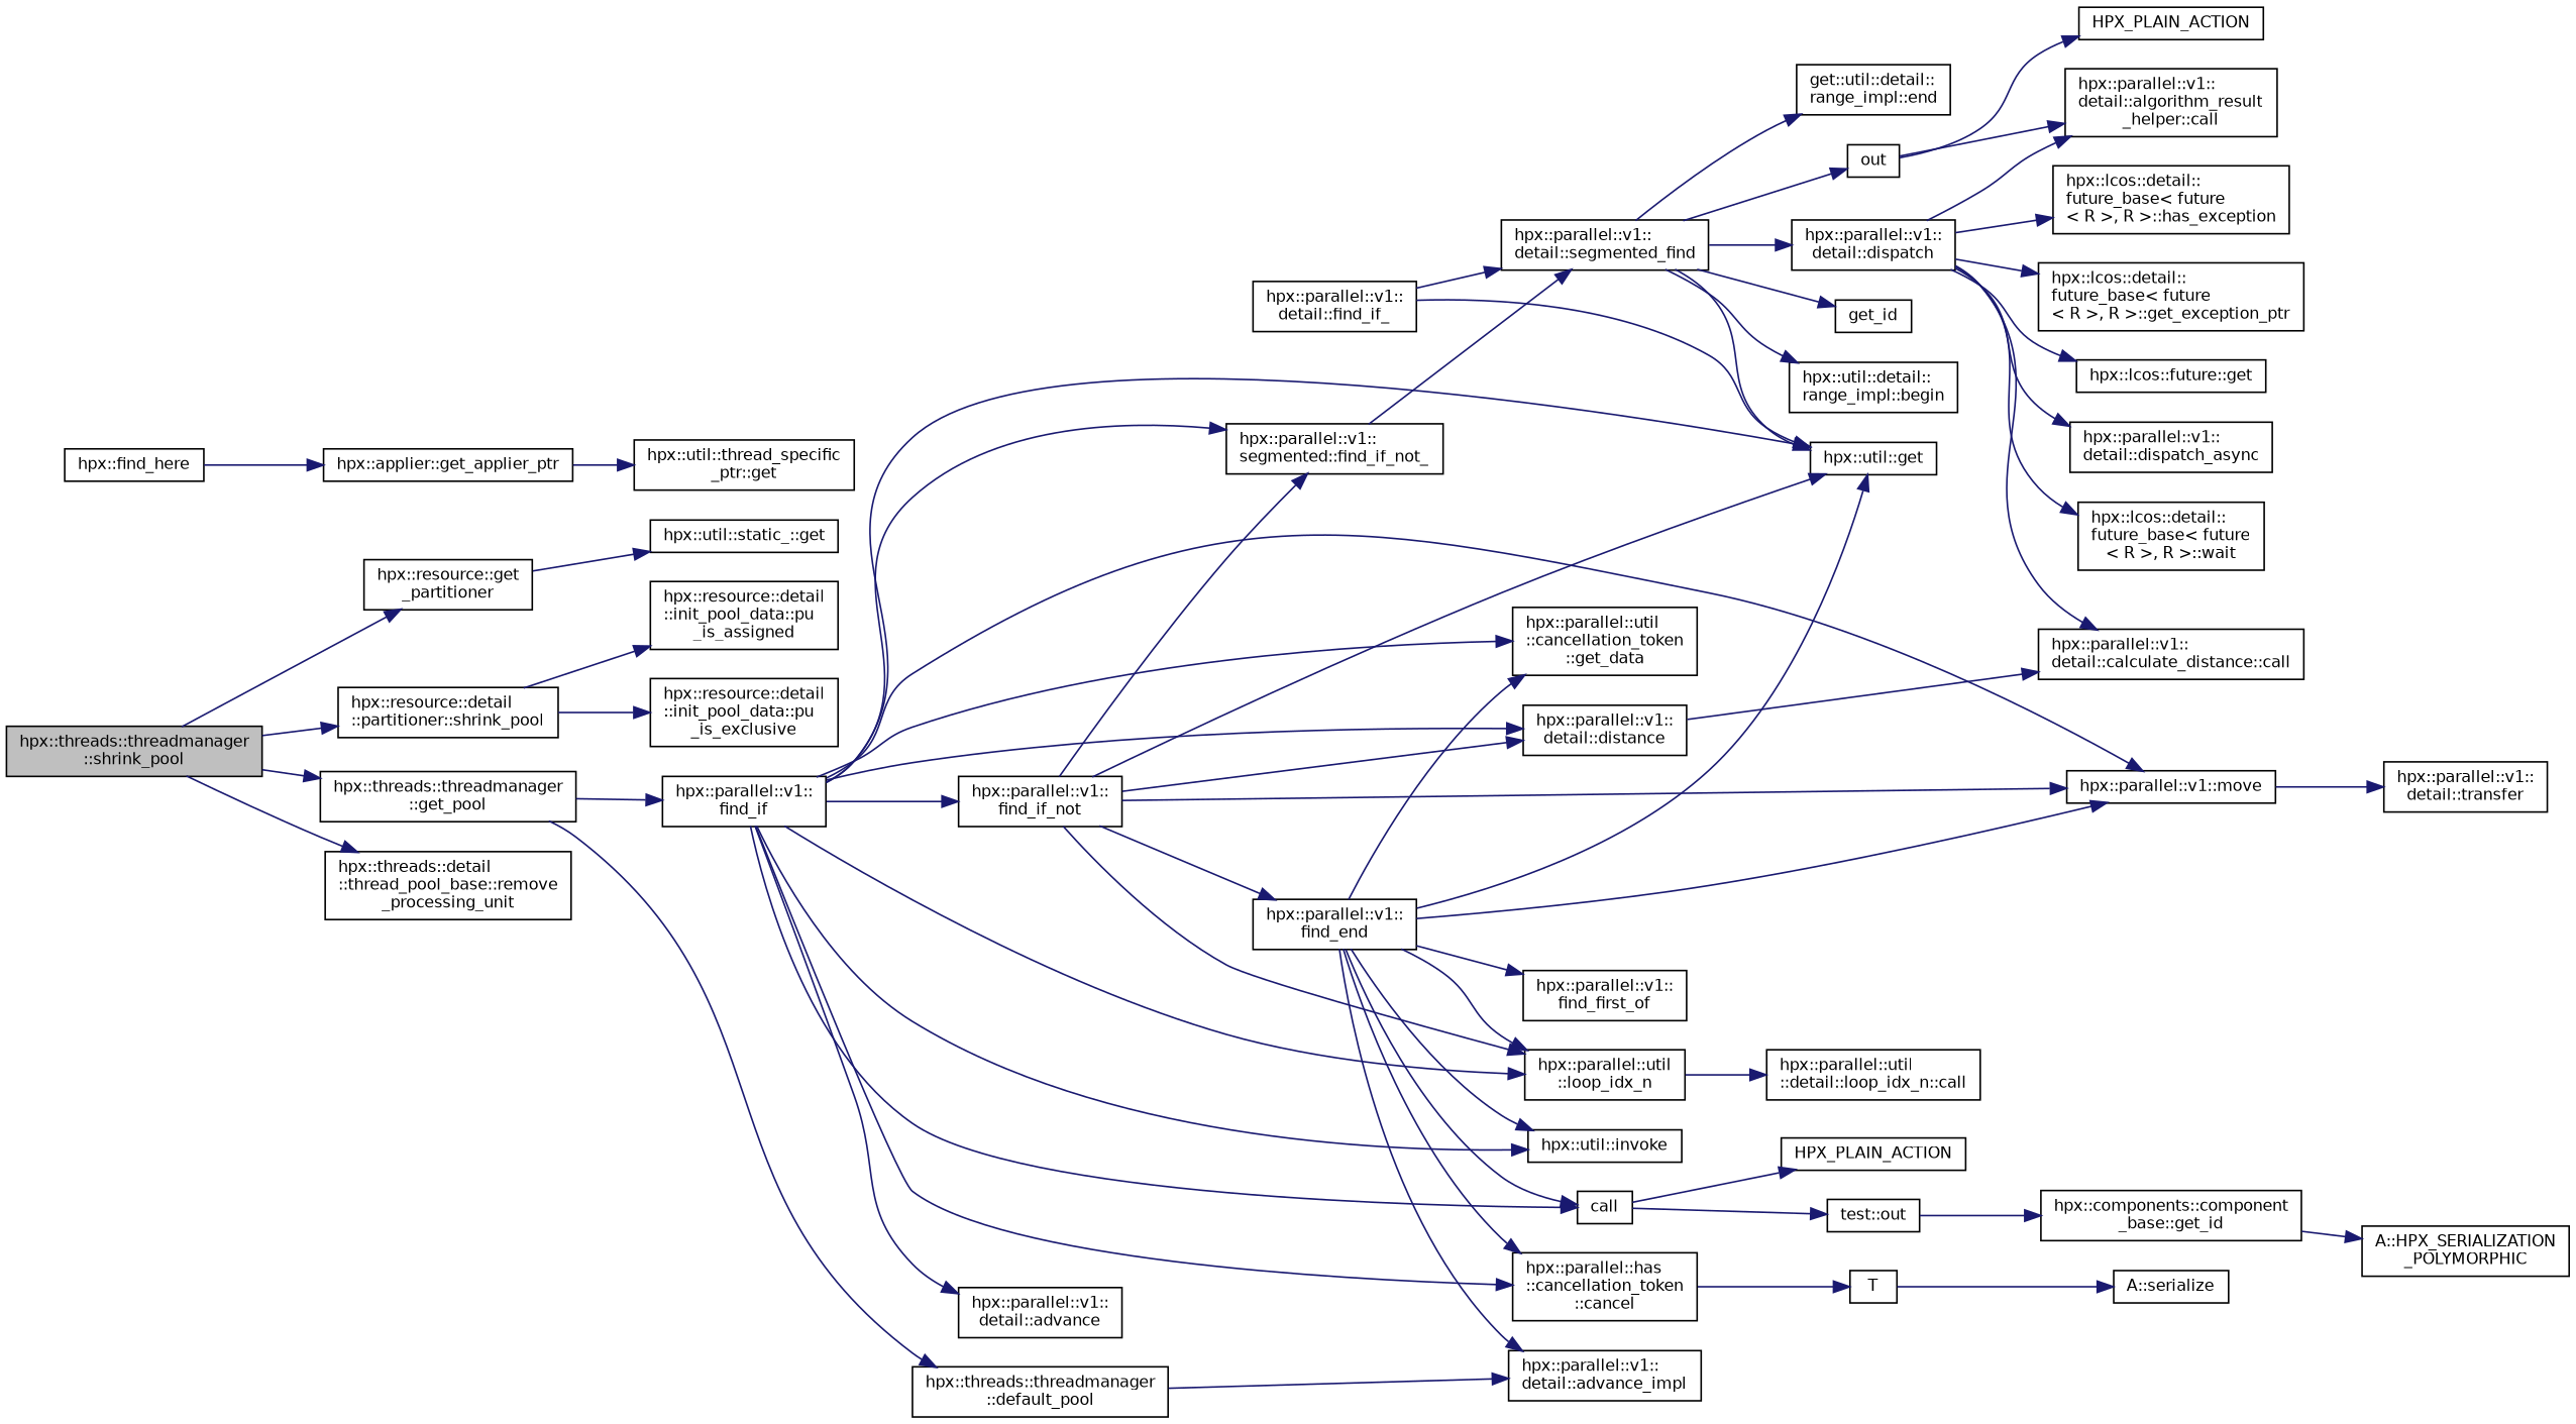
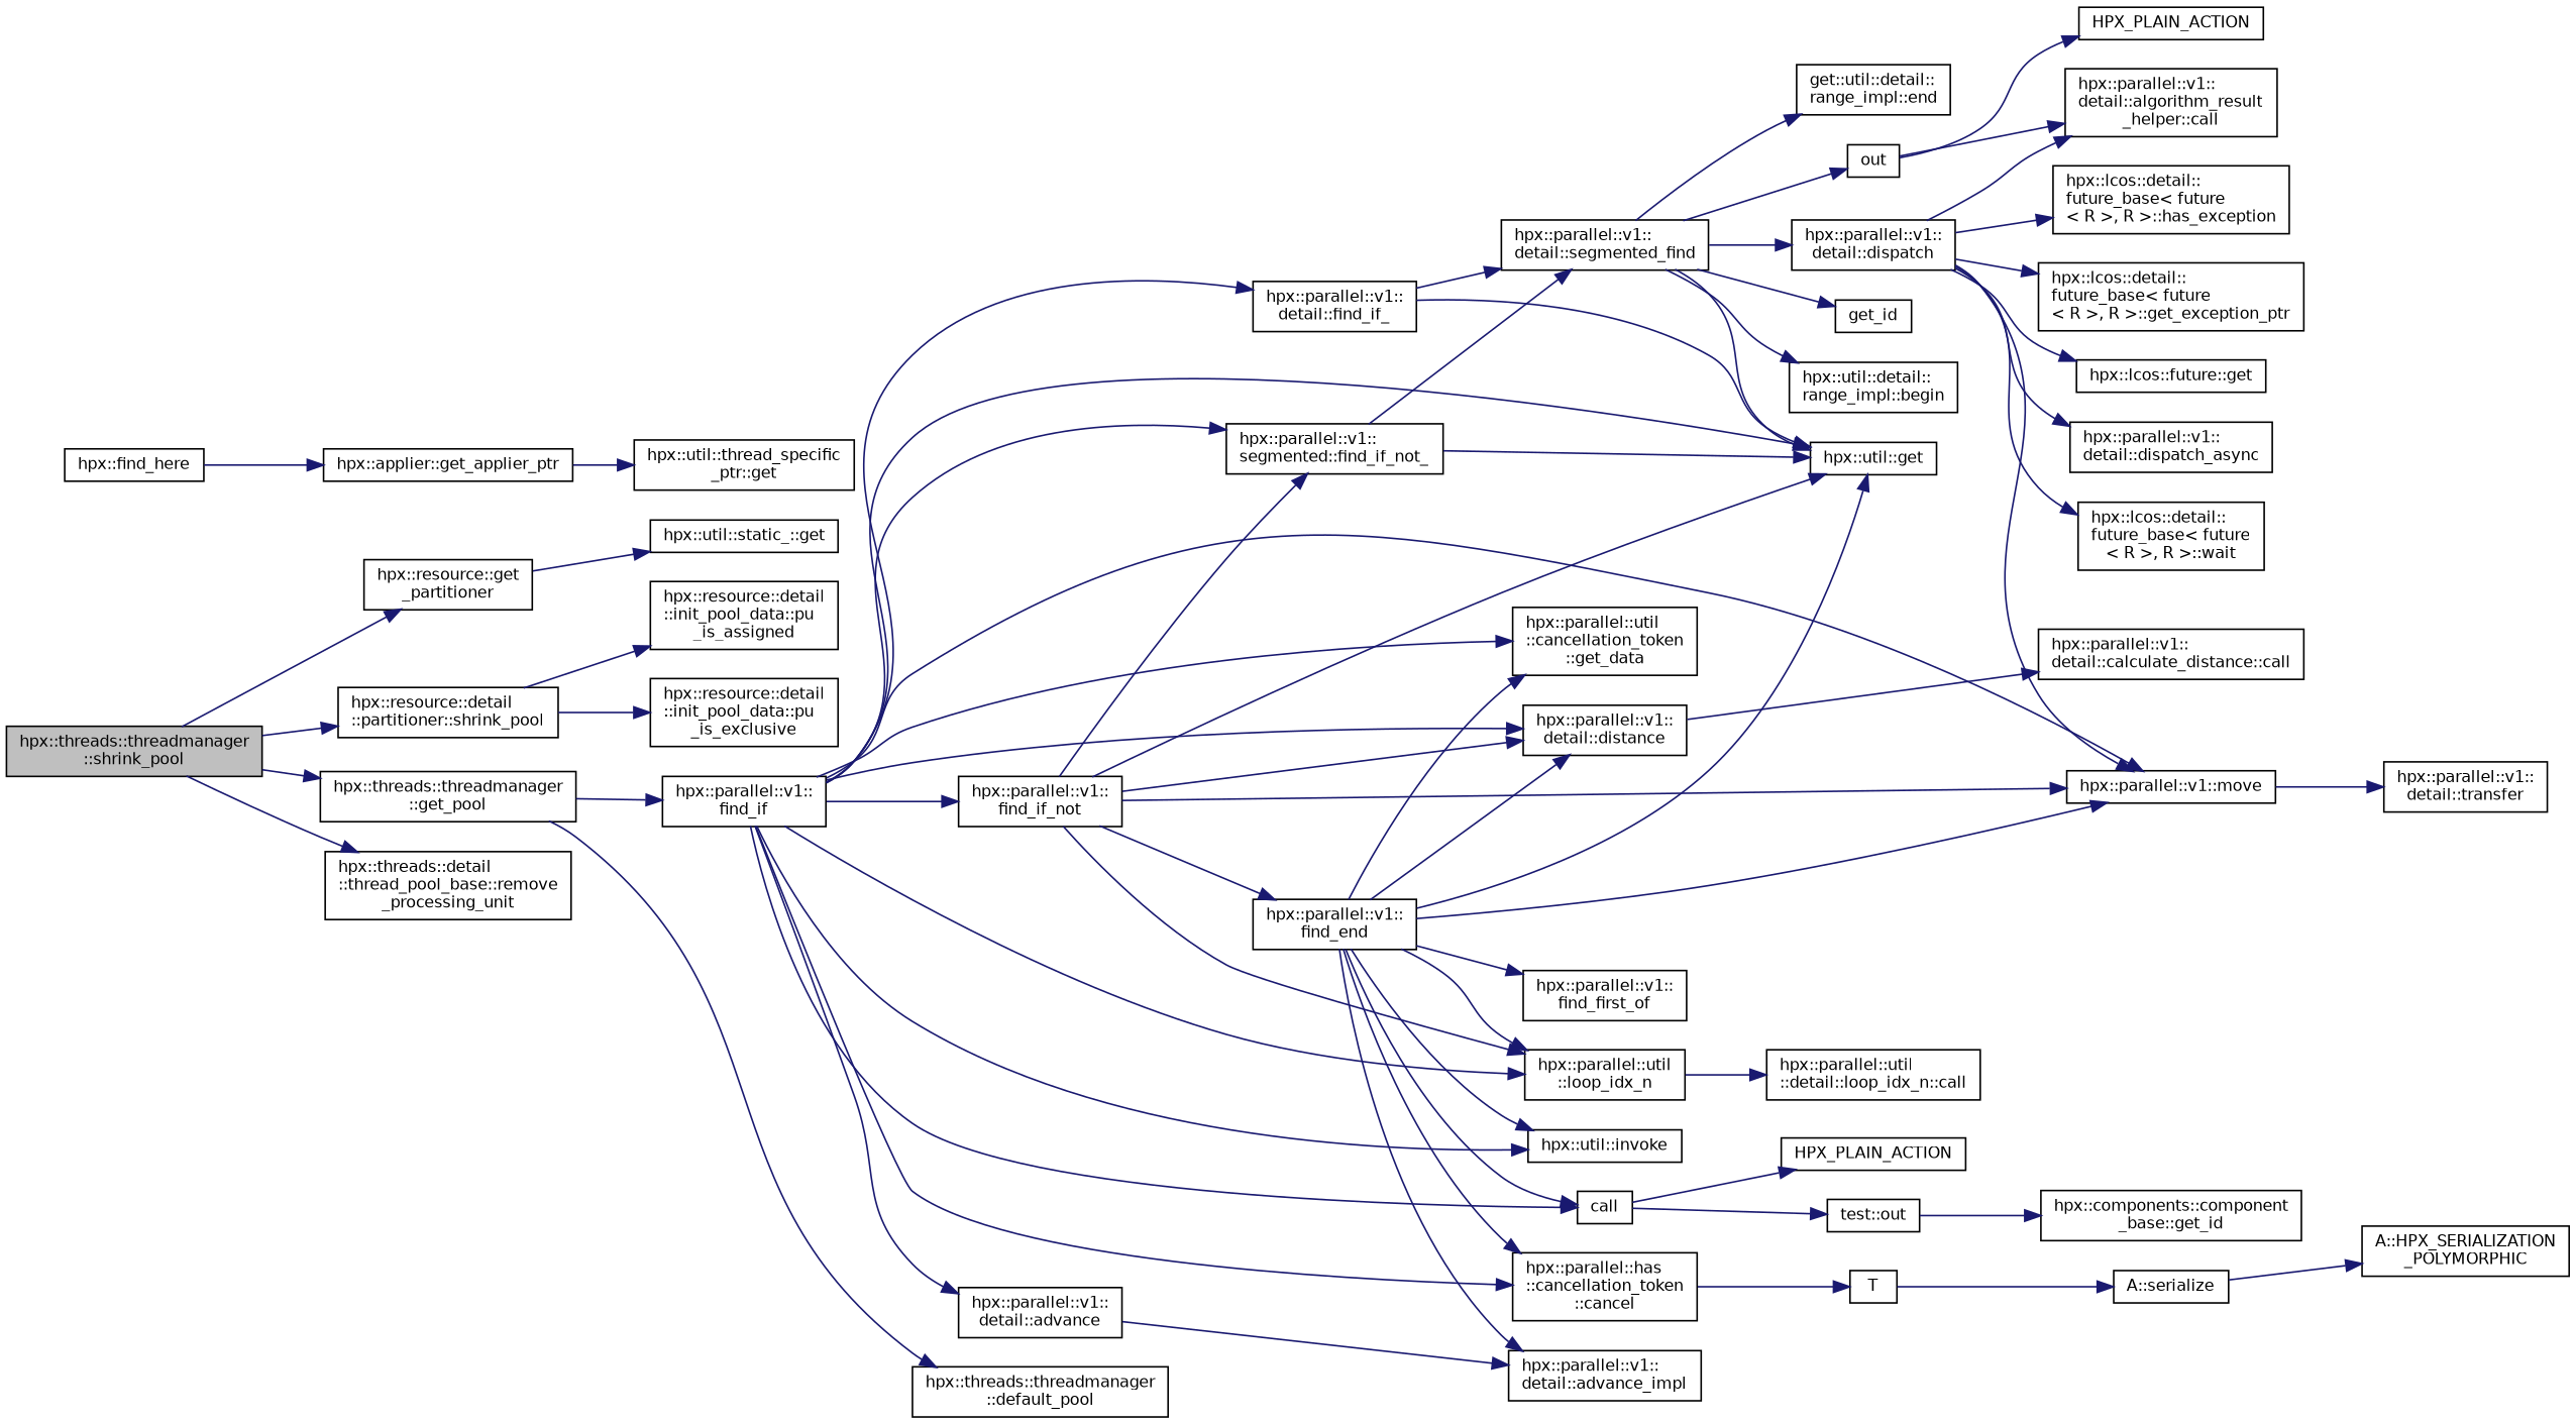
  digraph {
    rankdir=LR
    node [color=black fillcolor=white fontname=Helvetica fontsize=10 shape=record style=filled]
    edge [color=midnightblue fontname=Helvetica fontsize=10 labelfontname=Helvetica labelfontsize=10 style=solid]
    n1 [fillcolor=grey75 fontcolor=black height=0.2 label="hpx::threads::threadmanager\l::shrink_pool" width=0.4]
    n2 [height=0.2 label="hpx::resource::get\l_partitioner" width=0.4]
    n3 [height=0.2 label="hpx::resource::detail\l::partitioner::shrink_pool" width=0.4]
    n4 [height=0.2 label="hpx::threads::threadmanager\l::get_pool" width=0.4]
    n5 [height=0.2 label="hpx::threads::detail\l::thread_pool_base::remove\l_processing_unit" width=0.4]
    n6 [height=0.2 label="hpx::util::static_::get" width=0.4]
    n7 [height=0.2 label="hpx::resource::detail\l::init_pool_data::pu\l_is_exclusive" width=0.4]
    n8 [height=0.2 label="hpx::resource::detail\l::init_pool_data::pu\l_is_assigned" width=0.4]
    n9 [height=0.2 label="hpx::threads::threadmanager\l::default_pool" width=0.4]
    n10 [height=0.2 label="hpx::parallel::v1::\lfind_if" width=0.4]
    n11 [height=0.2 label="hpx::util::thread_specific\l_ptr::get" width=0.4]
    n12 [height=0.2 label="hpx::parallel::v1::\ldetail::find_if_" width=0.4]
    n13 [height=0.2 label="hpx::util::get" width=0.4]
    n14 [height=0.2 label=call width=0.4]
    n15 [height=0.2 label="hpx::parallel::v1::move" width=0.4]
    n16 [height=0.2 label="hpx::parallel::v1::\lfind_if_not" width=0.4]
    n17 [height=0.2 label="hpx::parallel::v1::\lsegmented::find_if_not_" width=0.4]
    n18 [height=0.2 label="hpx::util::invoke" width=0.4]
    n19 [height=0.2 label="hpx::parallel::v1::\ldetail::distance" width=0.4]
    n20 [height=0.2 label="hpx::parallel::util\l::loop_idx_n" width=0.4]
    n21 [height=0.2 label="hpx::parallel::has\l::cancellation_token\l::cancel" width=0.4]
    n22 [height=0.2 label="hpx::parallel::util\l::cancellation_token\l::get_data" width=0.4]
    n23 [height=0.2 label="hpx::parallel::v1::\ldetail::advance" width=0.4]
    n24 [height=0.2 label="hpx::parallel::v1::\ldetail::segmented_find" width=0.4]
    n25 [height=0.2 label=HPX_PLAIN_ACTION width=0.4]
    n26 [height=0.2 label="test::out" width=0.4]
    n27 [height=0.2 label="hpx::parallel::v1::\ldetail::transfer" width=0.4]
    n28 [height=0.2 label="hpx::parallel::v1::\lfind_end" width=0.4]
    n29 [height=0.2 label="hpx::parallel::v1::\ldetail::calculate_distance::call" width=0.4]
    n30 [height=0.2 label="hpx::parallel::util\l::detail::loop_idx_n::call" width=0.4]
    n31 [height=0.2 label=T width=0.4]
    n32 [height=0.2 label="hpx::parallel::v1::\ldetail::advance_impl" width=0.4]
    n33 [height=0.2 label="get::util::detail::\lrange_impl::end" width=0.4]
    n34 [height=0.2 label=out width=0.4]
    n35 [height=0.2 label="hpx::parallel::v1::\ldetail::dispatch" width=0.4]
    n36 [height=0.2 label=get_id width=0.4]
    n37 [height=0.2 label="hpx::util::detail::\lrange_impl::begin" width=0.4]
    n38 [height=0.2 label=HPX_PLAIN_ACTION width=0.4]
    n39 [height=0.2 label="hpx::parallel::v1::\ldetail::algorithm_result\l_helper::call" width=0.4]
    n40 [height=0.2 label="hpx::parallel::v1::\ldetail::dispatch_async" width=0.4]
    n41 [height=0.2 label="hpx::lcos::detail::\lfuture_base\< future\l\< R \>, R \>::wait" width=0.4]
    n42 [height=0.2 label="hpx::lcos::detail::\lfuture_base\< future\l\< R \>, R \>::has_exception" width=0.4]
    n43 [height=0.2 label="hpx::lcos::detail::\lfuture_base\< future\l\< R \>, R \>::get_exception_ptr" width=0.4]
    n44 [height=0.2 label="hpx::lcos::future::get" width=0.4]
    n45 [height=0.2 label="hpx::find_here" width=0.4]
    n46 [height=0.2 label="hpx::applier::get_applier_ptr" width=0.4]
    n47 [height=0.2 label="hpx::components::component\l_base::get_id" width=0.4]
    n48 [height=0.2 label="hpx::parallel::v1::\lfind_first_of" width=0.4]
    n49 [height=0.2 label="A::serialize" width=0.4]
    n50 [height=0.2 label="A::HPX_SERIALIZATION\l_POLYMORPHIC" width=0.4]
    n1 -> n2
    n1 -> n3
    n1 -> n4
    n1 -> n5
    n2 -> n6
    n3 -> n7
    n3 -> n8
    n4 -> n9
    n4 -> n10
+   n10 -> n12
    n10 -> n13
    n10 -> n14
    n10 -> n15
    n10 -> n16
    n10 -> n17
    n10 -> n18
    n10 -> n19
    n10 -> n20
    n10 -> n21
    n10 -> n22
    n10 -> n23
    n12 -> n13
    n12 -> n24
    n14 -> n25
    n14 -> n26
    n15 -> n27
    n16 -> n13
    n16 -> n15
    n16 -> n17
    n16 -> n19
    n16 -> n20
    n16 -> n28
+   n17 -> n13
    n17 -> n24
    n19 -> n29
    n20 -> n30
    n21 -> n31
-   n9 -> n32
+   n23 -> n32
    n24 -> n13
    n24 -> n33
    n24 -> n34
    n24 -> n35
    n24 -> n36
    n24 -> n37
    n26 -> n47
    n28 -> n13
    n28 -> n14
    n28 -> n15
    n28 -> n18
+   n28 -> n19
    n28 -> n20
    n28 -> n21
    n28 -> n22
    n28 -> n32
    n28 -> n48
    n31 -> n49
    n34 -> n38
    n34 -> n39
-   n35 -> n29
+   n35 -> n15
    n35 -> n39
    n35 -> n40
    n35 -> n41
    n35 -> n42
    n35 -> n43
    n35 -> n44
    n45 -> n46
    n46 -> n11
-   n47 -> n50
+   n49 -> n50
  }
